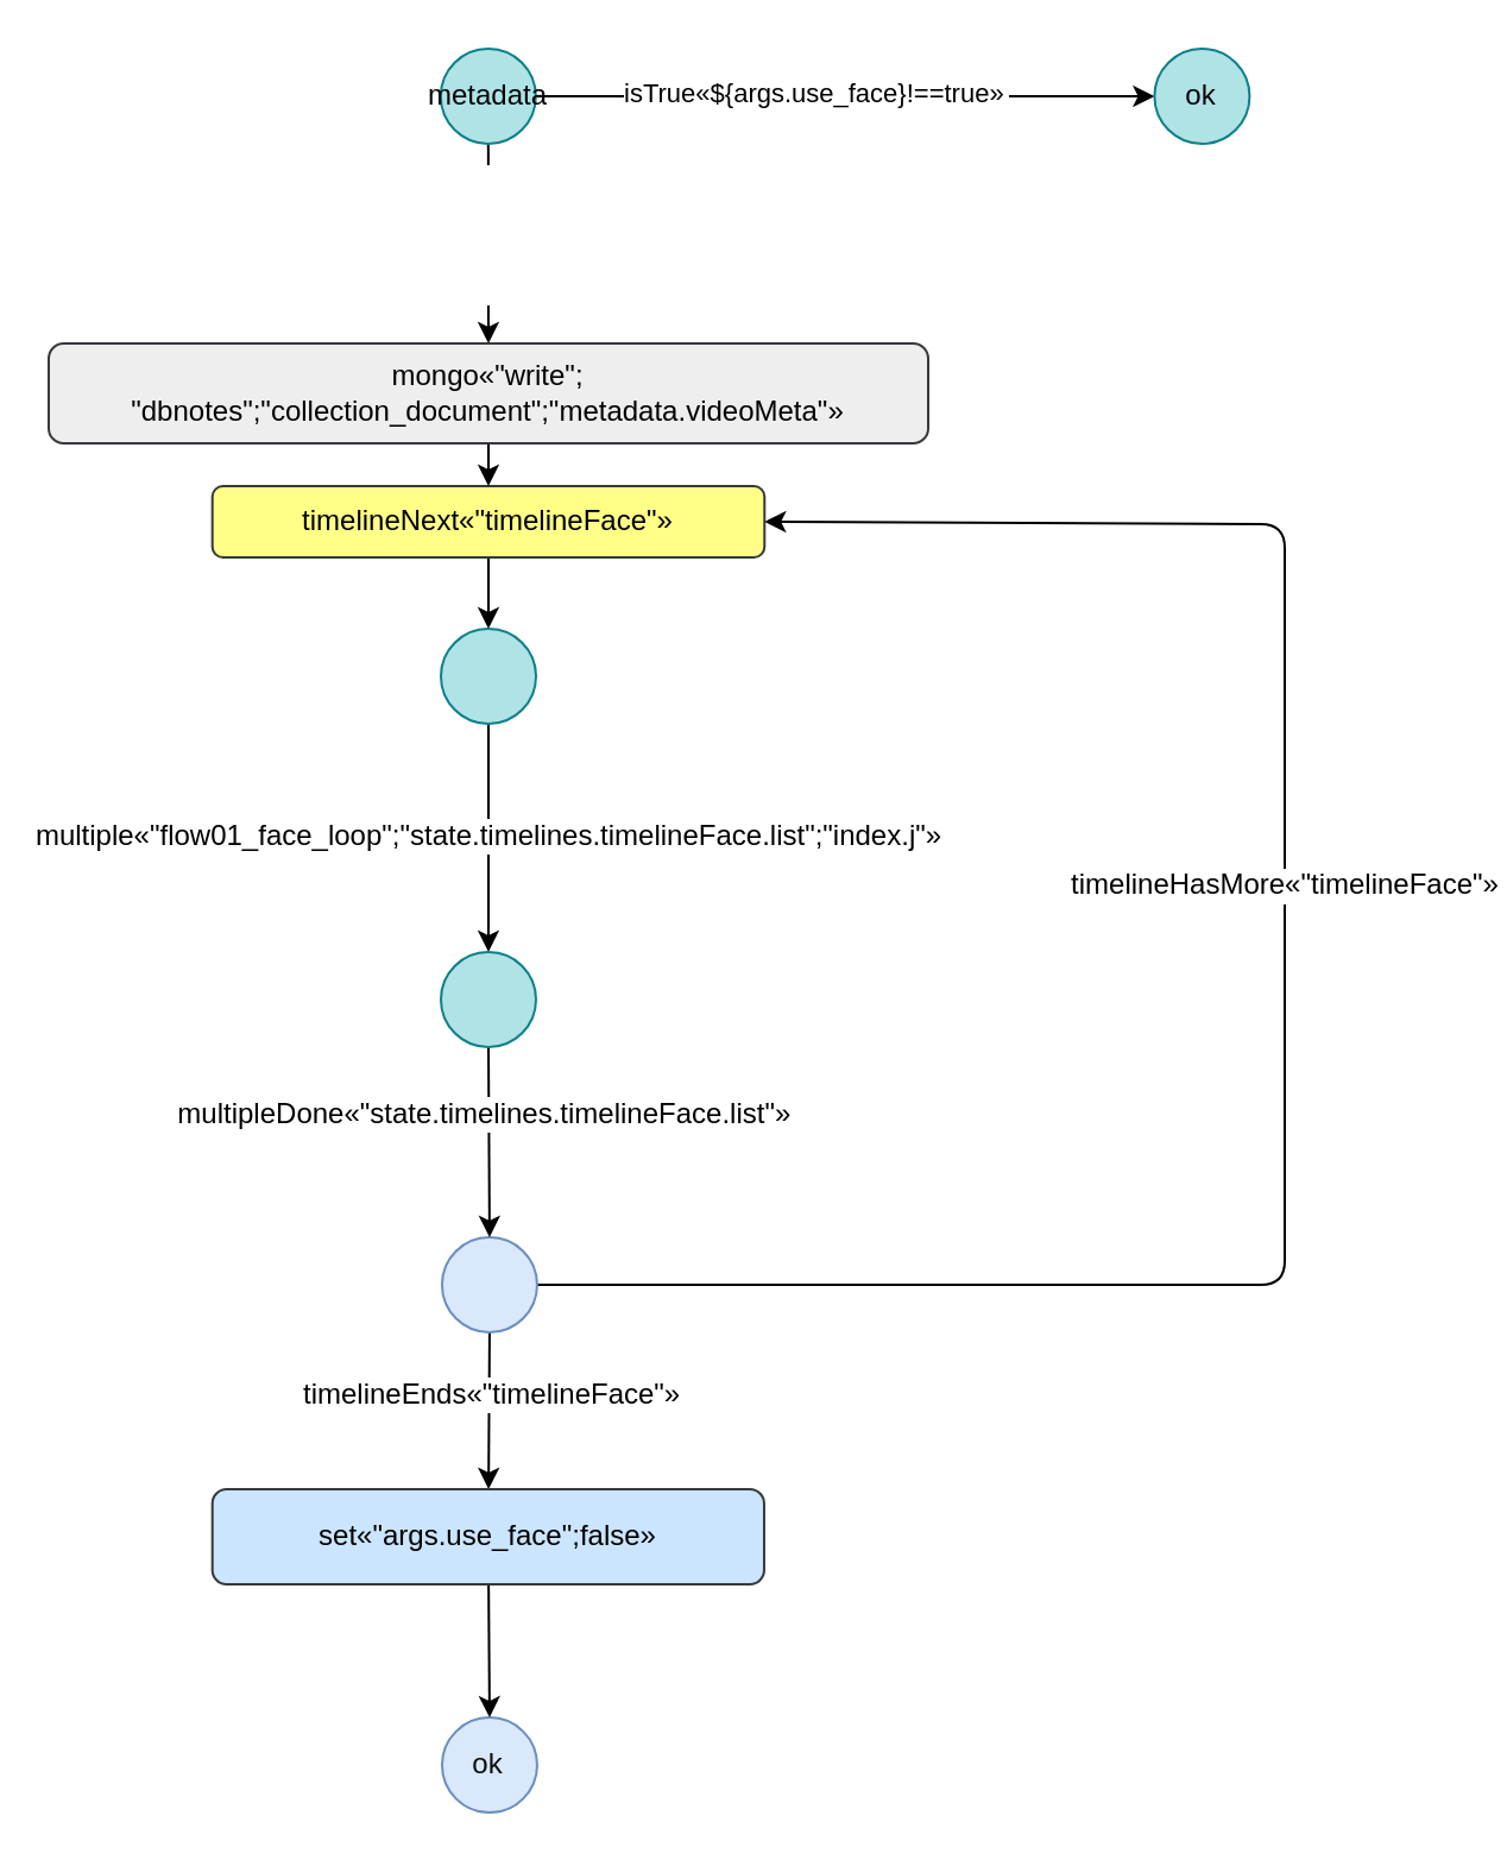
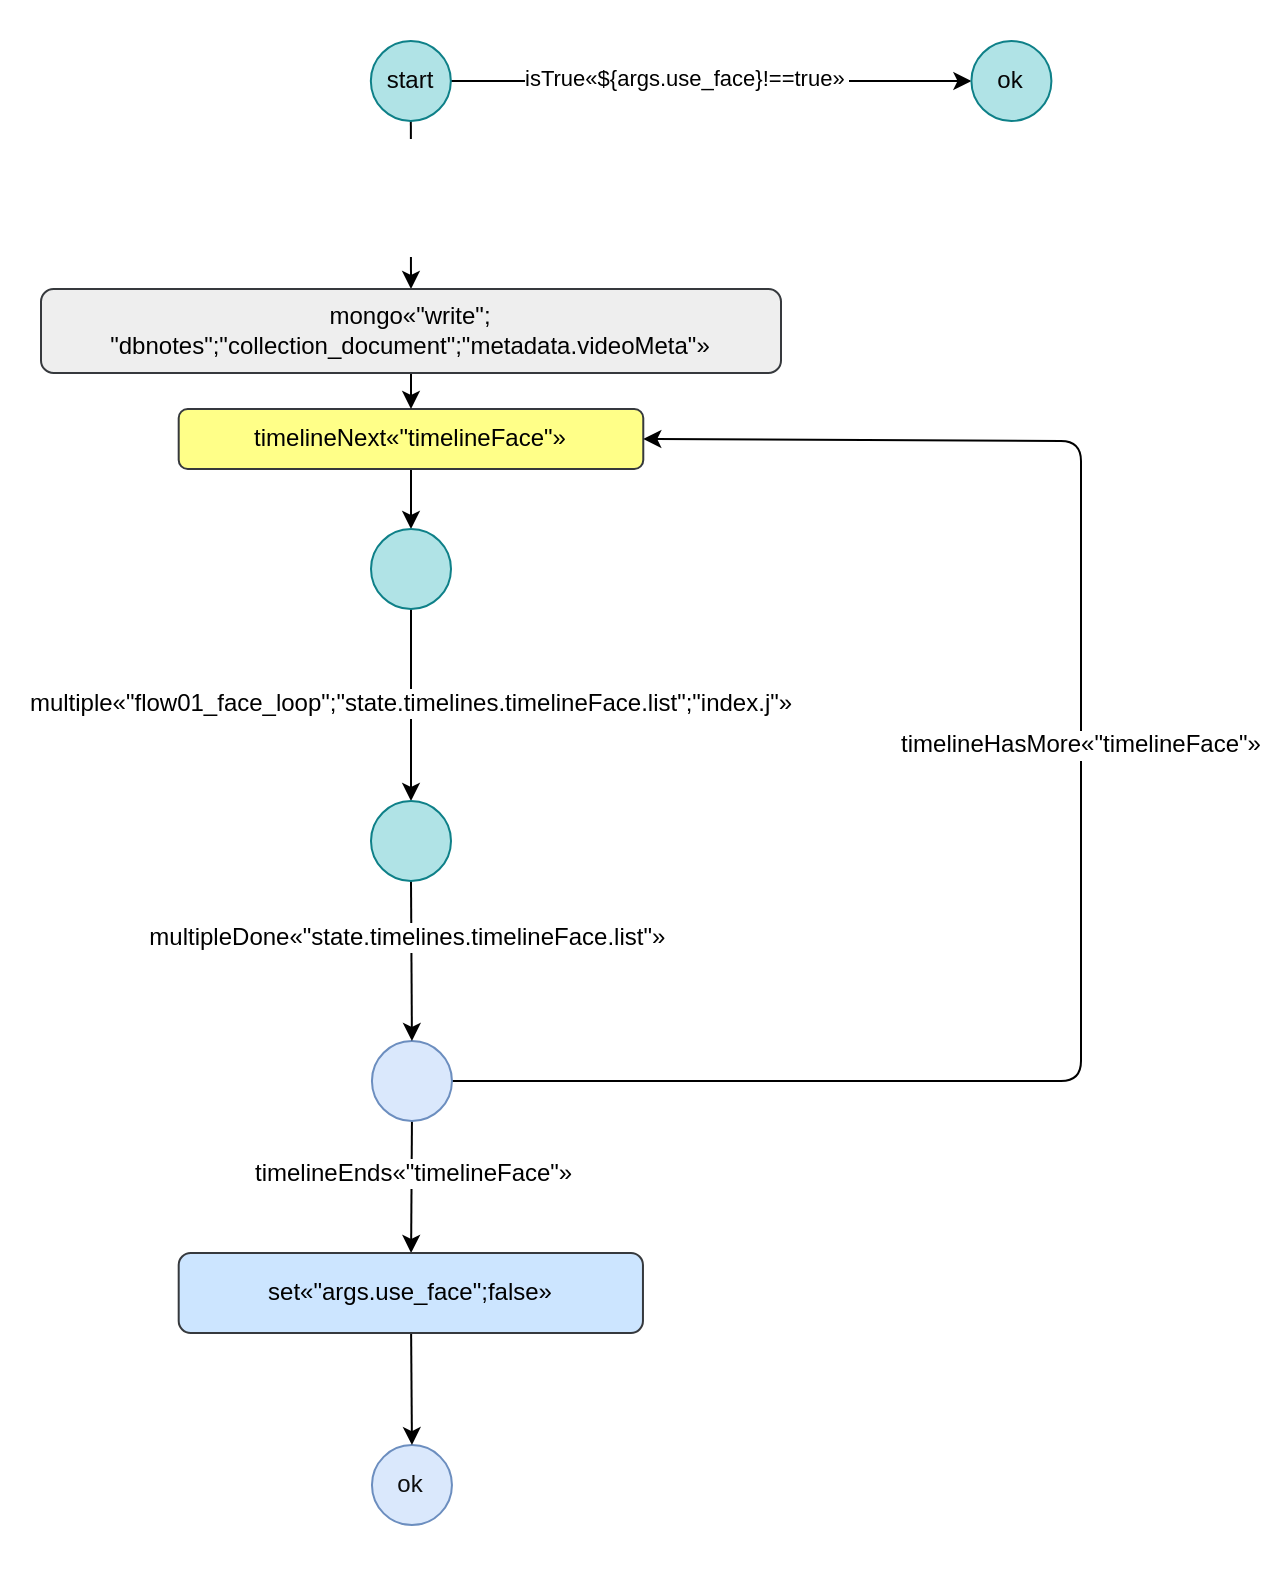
  <mxCell id="0" />
  <mxCell id="1" parent="0" />
  <mxCell id="2" style="edgeStyle=none;html=1;entryX=0.5;entryY=0;entryDx=0;entryDy=0;" parent="1" source="6" target="16" edge="1"><mxGeometry relative="1" as="geometry"><mxPoint x="204.49" y="144" as="targetPoint" /></mxGeometry></mxCell>
  <mxCell id="3" value="isTrue«${scope.config_milvus}==true &#10;&amp;&amp; ${scope.config_mongo}==true &#10;&amp;&amp; ${scope.config_postgres}==true &#10;&amp;&amp; ${scope.config_meta}==true»" style="edgeLabel;align=center;verticalAlign=middle;resizable=0;points=[];fontColor=#FFFFFF;fontSize=12;" parent="2" vertex="1" connectable="0"><mxGeometry x="-0.275" y="-2" relative="1" as="geometry"><mxPoint x="2" y="7" as="offset" /></mxGeometry></mxCell>
  <mxCell id="4" style="edgeStyle=none;html=1;" parent="1" source="6" target="22" edge="1"><mxGeometry relative="1" as="geometry" /></mxCell>
  <mxCell id="5" value="isTrue«${args.use_face}!==true»" style="edgeLabel;align=center;verticalAlign=middle;resizable=0;points=[];" parent="4" vertex="1" connectable="0"><mxGeometry x="-0.103" y="2" relative="1" as="geometry"><mxPoint as="offset" /></mxGeometry></mxCell>
- <mxCell id="6" value="metadata" style="ellipse;whiteSpace=wrap;html=1;fillColor=#b0e3e6;strokeColor=#0e8088;fontColor=#050505;" parent="1" vertex="1"><mxGeometry x="184.92" y="20" width="40" height="40" as="geometry" /></mxCell>
+ <mxCell id="6" value="start" style="ellipse;whiteSpace=wrap;html=1;fillColor=#b0e3e6;strokeColor=#0e8088;fontColor=#050505;" parent="1" vertex="1"><mxGeometry x="184.92" y="20" width="40" height="40" as="geometry" /></mxCell>
  <mxCell id="7" style="edgeStyle=none;html=1;exitX=0.5;exitY=1;exitDx=0;exitDy=0;" parent="1" source="14" target="21" edge="1"><mxGeometry relative="1" as="geometry"><mxPoint x="466.48" y="560" as="sourcePoint" /><mxPoint x="205.47" y="602.06" as="targetPoint" /></mxGeometry></mxCell>
  <mxCell id="8" value="timelineEnds«&quot;timelineFace&quot;»" style="edgeLabel;align=center;verticalAlign=middle;resizable=0;points=[];fontSize=12;" parent="7" vertex="1" connectable="0"><mxGeometry x="-0.242" y="1" relative="1" as="geometry"><mxPoint as="offset" /></mxGeometry></mxCell>
  <mxCell id="9" value="ok" style="ellipse;whiteSpace=wrap;html=1;fillColor=#dae8fc;strokeColor=#6c8ebf;fontColor=#0D0D0D;" parent="1" vertex="1"><mxGeometry x="185.48" y="722.06" width="40" height="40" as="geometry" /></mxCell>
  <mxCell id="10" style="edgeStyle=none;html=1;" parent="1" source="11" target="19" edge="1"><mxGeometry relative="1" as="geometry"><mxPoint x="205" y="254" as="targetPoint" /></mxGeometry></mxCell>
  <mxCell id="11" value="timelineNext«&quot;timelineFace&quot;»" style="rounded=1;whiteSpace=wrap;fillColor=#ffff88;strokeColor=#36393d;fontColor=#000000;" parent="1" vertex="1"><mxGeometry x="88.85" y="204" width="232.29" height="30" as="geometry" /></mxCell>
  <mxCell id="12" style="edgeStyle=none;html=1;entryX=1;entryY=0.5;entryDx=0;entryDy=0;fontSize=12;" parent="1" source="14" target="11" edge="1"><mxGeometry relative="1" as="geometry"><Array as="points"><mxPoint x="540" y="540" /><mxPoint x="540" y="220" /></Array></mxGeometry></mxCell>
  <mxCell id="13" value="timelineHasMore«&quot;timelineFace&quot;»" style="edgeLabel;align=center;verticalAlign=middle;resizable=0;points=[];fontSize=12;" parent="12" vertex="1" connectable="0"><mxGeometry x="0.135" y="2" relative="1" as="geometry"><mxPoint x="2" as="offset" /></mxGeometry></mxCell>
  <mxCell id="14" value="" style="ellipse;whiteSpace=wrap;html=1;fillColor=#dae8fc;strokeColor=#6c8ebf;" parent="1" vertex="1"><mxGeometry x="185.47" y="520" width="40" height="40" as="geometry" /></mxCell>
  <mxCell id="15" style="edgeStyle=none;html=1;fontColor=#FFFFFF;" parent="1" source="16" target="11" edge="1"><mxGeometry relative="1" as="geometry" /></mxCell>
  <mxCell id="16" value="mongo«&quot;write&quot;;&#10;&quot;dbnotes&quot;;&quot;collection_document&quot;;&quot;metadata.videoMeta&quot;»" style="rounded=1;whiteSpace=wrap;fillColor=#eeeeee;strokeColor=#36393d;fontColor=#000000;" parent="1" vertex="1"><mxGeometry x="20" y="144" width="370" height="42" as="geometry" /></mxCell>
  <mxCell id="17" value="" style="edgeStyle=none;html=1;" parent="1" source="19" target="25" edge="1"><mxGeometry relative="1" as="geometry" /></mxCell>
  <mxCell id="18" value="multiple«&quot;flow01_face_loop&quot;;&quot;state.timelines.timelineFace.list&quot;;&quot;index.j&quot;»" style="edgeLabel;align=center;verticalAlign=middle;resizable=0;points=[];fontSize=12;" parent="17" vertex="1" connectable="0"><mxGeometry x="-0.273" y="-1" relative="1" as="geometry"><mxPoint x="1" y="11" as="offset" /></mxGeometry></mxCell>
  <mxCell id="19" value="" style="ellipse;whiteSpace=wrap;html=1;fillColor=#b0e3e6;strokeColor=#0e8088;fontColor=#050505;" parent="1" vertex="1"><mxGeometry x="185" y="264" width="40" height="40" as="geometry" /></mxCell>
  <mxCell id="20" style="edgeStyle=none;html=1;" parent="1" source="21" target="9" edge="1"><mxGeometry relative="1" as="geometry" /></mxCell>
  <mxCell id="21" value="set«&quot;args.use_face&quot;;false»" style="rounded=1;whiteSpace=wrap;fillColor=#cce5ff;strokeColor=#36393d;fontColor=#000000;" parent="1" vertex="1"><mxGeometry x="88.85" y="626" width="232.13" height="40" as="geometry" /></mxCell>
  <mxCell id="22" value="ok" style="ellipse;whiteSpace=wrap;html=1;fillColor=#b0e3e6;strokeColor=#0e8088;fontColor=#050505;" parent="1" vertex="1"><mxGeometry x="485.21" y="20" width="40" height="40" as="geometry" /></mxCell>
  <mxCell id="23" style="edgeStyle=none;html=1;entryX=0.5;entryY=0;entryDx=0;entryDy=0;fontSize=12;" parent="1" source="25" target="14" edge="1"><mxGeometry relative="1" as="geometry" /></mxCell>
  <mxCell id="24" value="multipleDone«&quot;state.timelines.timelineFace.list&quot;»" style="edgeLabel;align=center;verticalAlign=middle;resizable=0;points=[];fontSize=12;" parent="23" vertex="1" connectable="0"><mxGeometry x="-0.333" y="-2" relative="1" as="geometry"><mxPoint as="offset" /></mxGeometry></mxCell>
  <mxCell id="25" value="" style="ellipse;whiteSpace=wrap;html=1;fillColor=#b0e3e6;strokeColor=#0e8088;fontColor=#050505;" parent="1" vertex="1"><mxGeometry x="185" y="400" width="40" height="40" as="geometry" /></mxCell>
